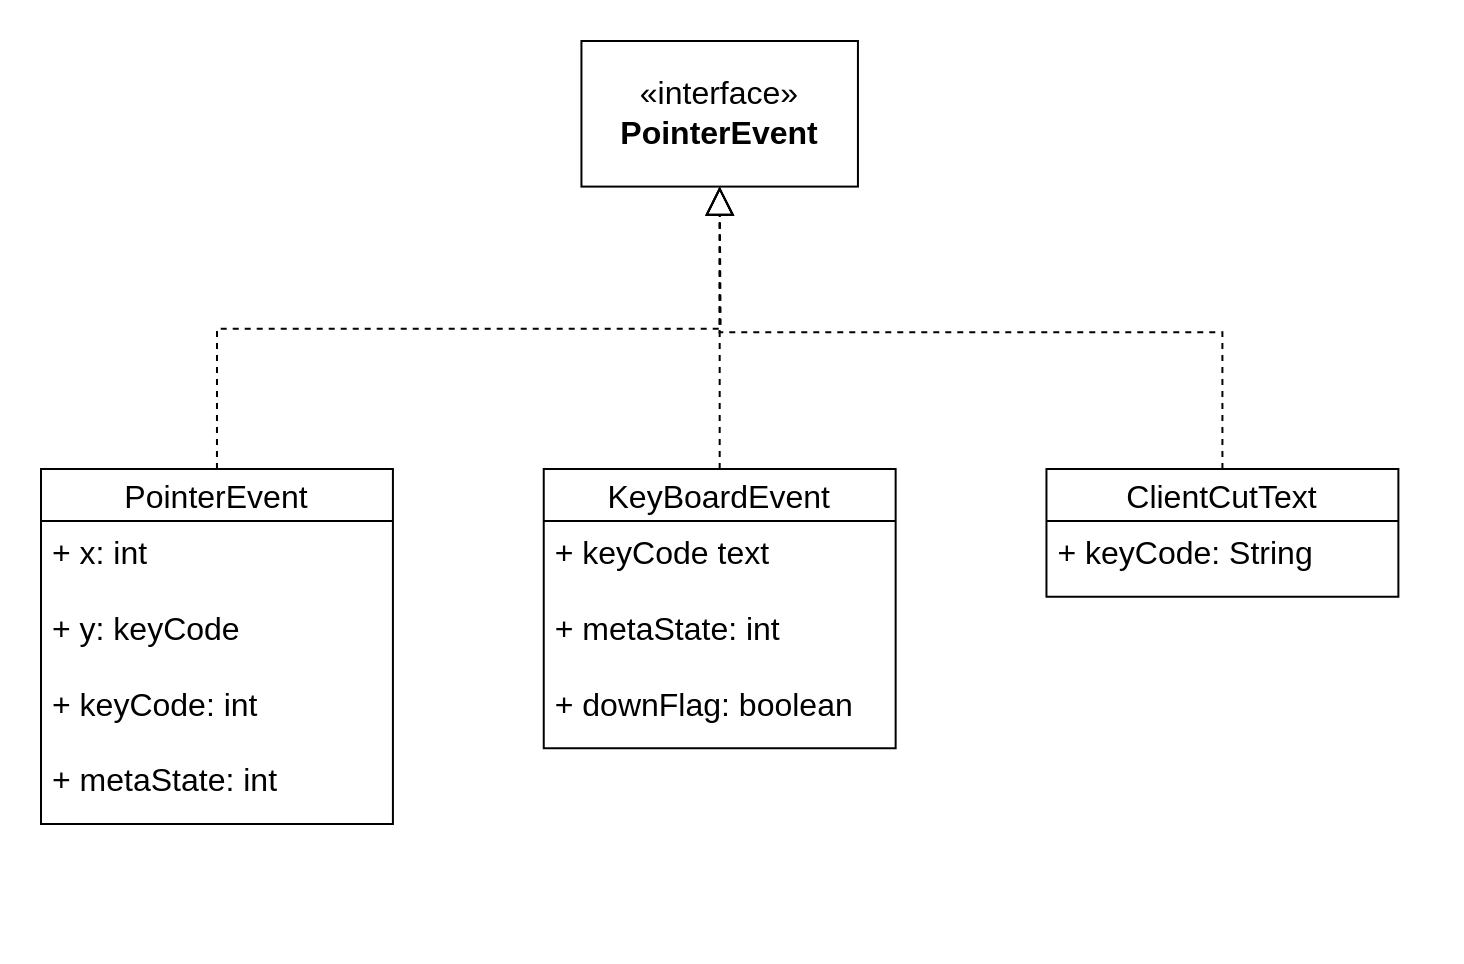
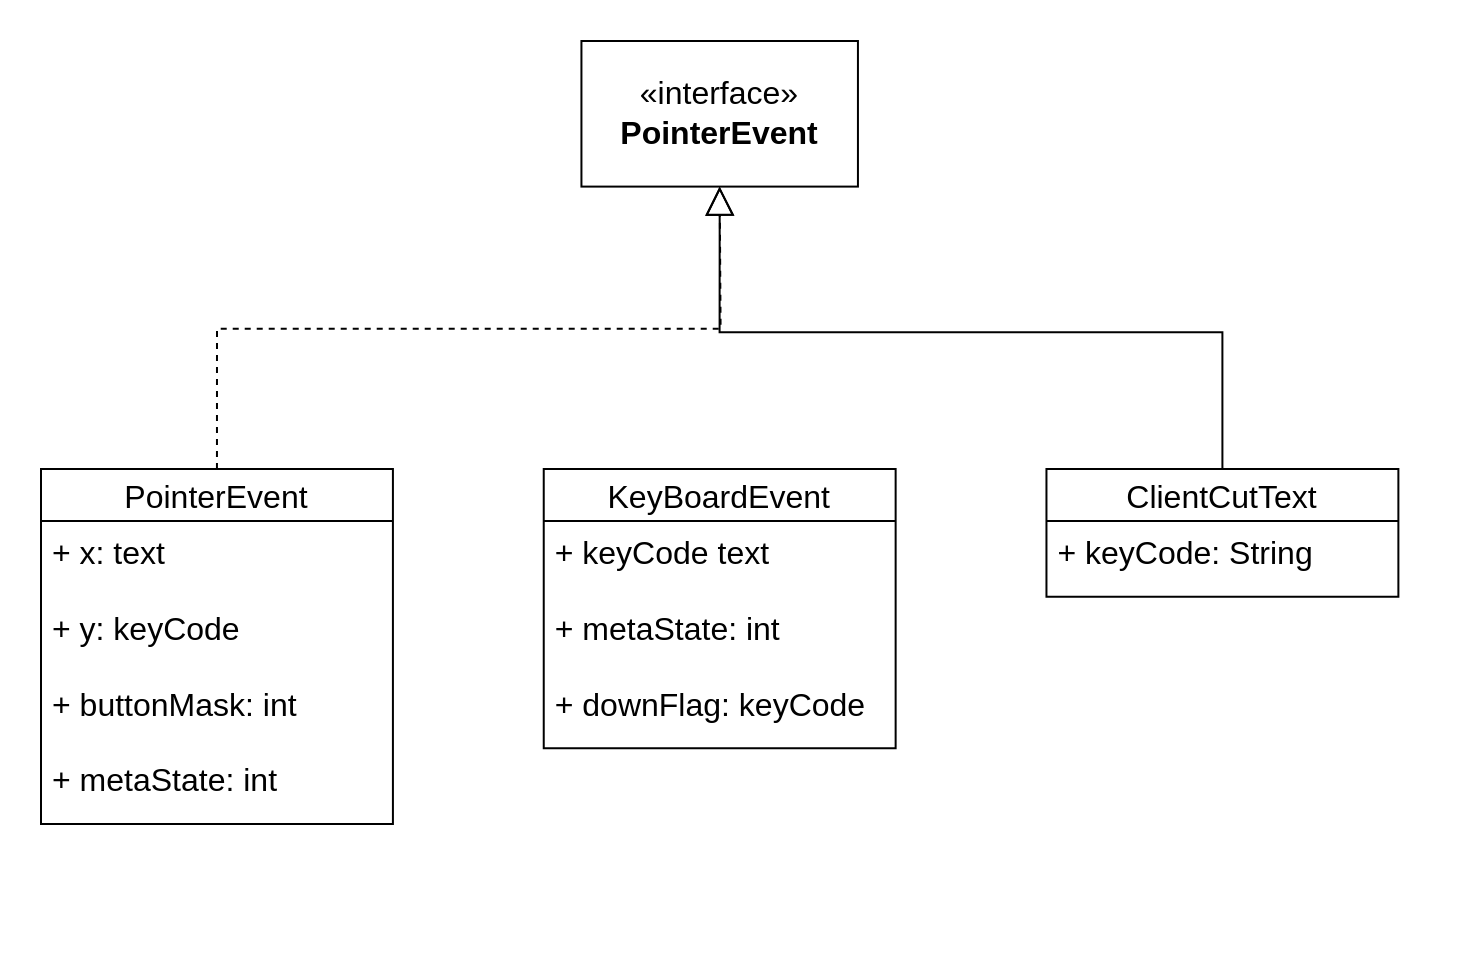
  <mxCell id="0" />
  <mxCell id="1" parent="0" />
  <mxCell id="2" value="" style="group;fontSize=16;" vertex="1" connectable="0" parent="1"><mxGeometry x="20" y="20" width="690" height="440" as="geometry" /></mxCell>
  <mxCell id="3" value="" style="group" vertex="1" connectable="0" parent="2"><mxGeometry width="678.689" height="397.253" as="geometry" /></mxCell>
  <mxCell id="4" value="PointerEvent" style="swimlane;fontStyle=0;childLayout=stackLayout;horizontal=1;startSize=26;fillColor=none;horizontalStack=0;resizeParent=1;resizeParentMax=0;resizeLast=0;collapsible=1;marginBottom=0;fontSize=16;" vertex="1" parent="3"><mxGeometry y="214.043" width="175.956" height="177.432" as="geometry" /></mxCell>
- <mxCell id="5" value="+ x: int" style="text;strokeColor=none;fillColor=none;align=left;verticalAlign=top;spacingLeft=4;spacingRight=4;overflow=hidden;rotatable=0;points=[[0,0.5],[1,0.5]];portConstraint=eastwest;fontSize=16;" vertex="1" parent="4"><mxGeometry y="26" width="175.956" height="37.858" as="geometry" /></mxCell>
+ <mxCell id="5" value="+ x: text" style="text;strokeColor=none;fillColor=none;align=left;verticalAlign=top;spacingLeft=4;spacingRight=4;overflow=hidden;rotatable=0;points=[[0,0.5],[1,0.5]];portConstraint=eastwest;fontSize=16;" vertex="1" parent="4"><mxGeometry y="26" width="175.956" height="37.858" as="geometry" /></mxCell>
  <mxCell id="6" value="+ y: keyCode" style="text;strokeColor=none;fillColor=none;align=left;verticalAlign=top;spacingLeft=4;spacingRight=4;overflow=hidden;rotatable=0;points=[[0,0.5],[1,0.5]];portConstraint=eastwest;fontSize=16;" vertex="1" parent="4"><mxGeometry y="63.858" width="175.956" height="37.858" as="geometry" /></mxCell>
- <mxCell id="7" value="+ keyCode: int" style="text;strokeColor=none;fillColor=none;align=left;verticalAlign=top;spacingLeft=4;spacingRight=4;overflow=hidden;rotatable=0;points=[[0,0.5],[1,0.5]];portConstraint=eastwest;fontSize=16;" vertex="1" parent="4"><mxGeometry y="101.716" width="175.956" height="37.858" as="geometry" /></mxCell>
+ <mxCell id="7" value="+ buttonMask: int" style="text;strokeColor=none;fillColor=none;align=left;verticalAlign=top;spacingLeft=4;spacingRight=4;overflow=hidden;rotatable=0;points=[[0,0.5],[1,0.5]];portConstraint=eastwest;fontSize=16;" vertex="1" parent="4"><mxGeometry y="101.716" width="175.956" height="37.858" as="geometry" /></mxCell>
  <mxCell id="8" value="+ metaState: int" style="text;strokeColor=none;fillColor=none;align=left;verticalAlign=top;spacingLeft=4;spacingRight=4;overflow=hidden;rotatable=0;points=[[0,0.5],[1,0.5]];portConstraint=eastwest;fontSize=16;" vertex="1" parent="4"><mxGeometry y="139.574" width="175.956" height="37.858" as="geometry" /></mxCell>
  <mxCell id="9" value="«interface»&lt;br style=&quot;font-size: 16px;&quot;&gt;&lt;b style=&quot;font-size: 16px;&quot;&gt;PointerEvent&lt;/b&gt;" style="html=1;fontSize=16;" vertex="1" parent="3"><mxGeometry x="270.219" width="138.251" height="72.804" as="geometry" /></mxCell>
  <mxCell id="10" value="KeyBoardEvent" style="swimlane;fontStyle=0;childLayout=stackLayout;horizontal=1;startSize=26;fillColor=none;horizontalStack=0;resizeParent=1;resizeParentMax=0;resizeLast=0;collapsible=1;marginBottom=0;fontSize=16;" vertex="1" parent="3"><mxGeometry x="251.366" y="214.043" width="175.956" height="139.574" as="geometry" /></mxCell>
  <mxCell id="11" value="+ keyCode text" style="text;strokeColor=none;fillColor=none;align=left;verticalAlign=top;spacingLeft=4;spacingRight=4;overflow=hidden;rotatable=0;points=[[0,0.5],[1,0.5]];portConstraint=eastwest;fontSize=16;" vertex="1" parent="10"><mxGeometry y="26" width="175.956" height="37.858" as="geometry" /></mxCell>
  <mxCell id="12" value="+ metaState: int" style="text;strokeColor=none;fillColor=none;align=left;verticalAlign=top;spacingLeft=4;spacingRight=4;overflow=hidden;rotatable=0;points=[[0,0.5],[1,0.5]];portConstraint=eastwest;fontSize=16;" vertex="1" parent="10"><mxGeometry y="63.858" width="175.956" height="37.858" as="geometry" /></mxCell>
- <mxCell id="13" value="+ downFlag: boolean" style="text;strokeColor=none;fillColor=none;align=left;verticalAlign=top;spacingLeft=4;spacingRight=4;overflow=hidden;rotatable=0;points=[[0,0.5],[1,0.5]];portConstraint=eastwest;fontSize=16;" vertex="1" parent="10"><mxGeometry y="101.716" width="175.956" height="37.858" as="geometry" /></mxCell>
- <mxCell id="14" value="" style="endArrow=block;dashed=1;endFill=0;endSize=12;html=1;entryX=0.5;entryY=1;entryDx=0;entryDy=0;exitX=0.5;exitY=0;exitDx=0;exitDy=0;edgeStyle=orthogonalEdgeStyle;rounded=0;fontSize=16;" edge="1" parent="3" source="10" target="9"><mxGeometry width="160" relative="1" as="geometry"><mxPoint x="175.956" y="203.851" as="sourcePoint" /><mxPoint x="377.049" y="203.851" as="targetPoint" /></mxGeometry></mxCell>
+ <mxCell id="13" value="+ downFlag: keyCode" style="text;strokeColor=none;fillColor=none;align=left;verticalAlign=top;spacingLeft=4;spacingRight=4;overflow=hidden;rotatable=0;points=[[0,0.5],[1,0.5]];portConstraint=eastwest;fontSize=16;" vertex="1" parent="10"><mxGeometry y="101.716" width="175.956" height="37.858" as="geometry" /></mxCell>
  <mxCell id="15" value="ClientCutText" style="swimlane;fontStyle=0;childLayout=stackLayout;horizontal=1;startSize=26;fillColor=none;horizontalStack=0;resizeParent=1;resizeParentMax=0;resizeLast=0;collapsible=1;marginBottom=0;fontSize=16;" vertex="1" parent="3"><mxGeometry x="502.732" y="214.043" width="175.956" height="63.858" as="geometry" /></mxCell>
  <mxCell id="16" value="+ keyCode: String" style="text;strokeColor=none;fillColor=none;align=left;verticalAlign=top;spacingLeft=4;spacingRight=4;overflow=hidden;rotatable=0;points=[[0,0.5],[1,0.5]];portConstraint=eastwest;fontSize=16;" vertex="1" parent="15"><mxGeometry y="26" width="175.956" height="37.858" as="geometry" /></mxCell>
  <mxCell id="17" value="" style="endArrow=block;dashed=1;endFill=0;endSize=12;html=1;exitX=0.5;exitY=0;exitDx=0;exitDy=0;edgeStyle=orthogonalEdgeStyle;rounded=0;fontSize=16;" edge="1" parent="3" source="4"><mxGeometry width="160" relative="1" as="geometry"><mxPoint x="125.683" y="160.168" as="sourcePoint" /><mxPoint x="339.344" y="72.804" as="targetPoint" /></mxGeometry></mxCell>
- <mxCell id="18" value="" style="endArrow=block;dashed=1;endFill=0;endSize=12;html=1;exitX=0.5;exitY=0;exitDx=0;exitDy=0;entryX=0.5;entryY=1;entryDx=0;entryDy=0;edgeStyle=orthogonalEdgeStyle;rounded=0;fontSize=16;" edge="1" parent="3" source="15" target="9"><mxGeometry width="160" relative="1" as="geometry"><mxPoint x="540.437" y="116.486" as="sourcePoint" /><mxPoint x="741.53" y="116.486" as="targetPoint" /><Array as="points"><mxPoint x="590.71" y="145.608" /><mxPoint x="339.344" y="145.608" /></Array></mxGeometry></mxCell>
+ <mxCell id="18" value="" style="endArrow=block;dashed=0;endFill=0;endSize=12;html=1;exitX=0.5;exitY=0;exitDx=0;exitDy=0;entryX=0.5;entryY=1;entryDx=0;entryDy=0;edgeStyle=orthogonalEdgeStyle;rounded=0;fontSize=16;" edge="1" parent="3" source="15" target="9"><mxGeometry width="160" relative="1" as="geometry"><mxPoint x="540.437" y="116.486" as="sourcePoint" /><mxPoint x="741.53" y="116.486" as="targetPoint" /><Array as="points"><mxPoint x="590.71" y="145.608" /><mxPoint x="339.344" y="145.608" /></Array></mxGeometry></mxCell>
